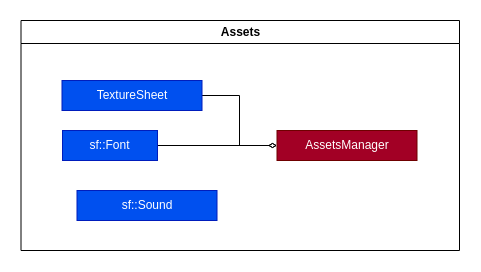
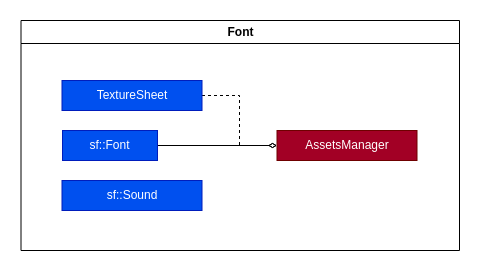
  <mxCell id="0" />
  <mxCell id="1" parent="0" />
- <mxCell id="2" value="Assets" style="swimlane;whiteSpace=wrap;html=1;" vertex="1" parent="1"><mxGeometry x="20.5" y="20" width="438.5" height="230" as="geometry" /></mxCell>
- <mxCell id="3" style="edgeStyle=orthogonalEdgeStyle;rounded=0;orthogonalLoop=1;jettySize=auto;html=1;exitX=1;exitY=0.5;exitDx=0;exitDy=0;entryX=0;entryY=0.5;entryDx=0;entryDy=0;endArrow=diamondThin;endFill=0;" edge="1" parent="2" source="4" target="8"><mxGeometry relative="1" as="geometry"><mxPoint x="260.0" y="125.0" as="targetPoint" /></mxGeometry></mxCell>
+ <mxCell id="2" value="Font" style="swimlane;whiteSpace=wrap;html=1;" vertex="1" parent="1"><mxGeometry x="20.5" y="20" width="438.5" height="230" as="geometry" /></mxCell>
+ <mxCell id="3" style="edgeStyle=orthogonalEdgeStyle;rounded=0;orthogonalLoop=1;jettySize=auto;html=1;exitX=1;exitY=0.5;exitDx=0;exitDy=0;entryX=0;entryY=0.5;entryDx=0;entryDy=0;endArrow=diamondThin;endFill=0;dashed=1;" edge="1" parent="2" source="4" target="8"><mxGeometry relative="1" as="geometry"><mxPoint x="260.0" y="125.0" as="targetPoint" /></mxGeometry></mxCell>
  <mxCell id="4" value="TextureSheet" style="rounded=0;whiteSpace=wrap;html=1;fillColor=#0050ef;fontColor=#ffffff;strokeColor=#001DBC;" vertex="1" parent="2"><mxGeometry x="41" y="60" width="140" height="30" as="geometry" /></mxCell>
  <mxCell id="5" style="edgeStyle=orthogonalEdgeStyle;rounded=0;orthogonalLoop=1;jettySize=auto;html=1;exitX=1;exitY=0.5;exitDx=0;exitDy=0;entryX=0;entryY=0.5;entryDx=0;entryDy=0;endArrow=diamondThin;endFill=0;" edge="1" parent="2" source="6" target="8"><mxGeometry relative="1" as="geometry"><mxPoint x="260.0" y="125.0" as="targetPoint" /></mxGeometry></mxCell>
  <mxCell id="6" value="sf::Font" style="rounded=0;whiteSpace=wrap;html=1;fillColor=#0050ef;fontColor=#ffffff;strokeColor=#001DBC;" vertex="1" parent="2"><mxGeometry x="41.5" y="110" width="95" height="30" as="geometry" /></mxCell>
- <mxCell id="7" value="sf::Sound" style="rounded=0;whiteSpace=wrap;html=1;fillColor=#0050ef;fontColor=#ffffff;strokeColor=#001DBC;" vertex="1" parent="2"><mxGeometry x="56" y="170" width="140" height="30" as="geometry" /></mxCell>
+ <mxCell id="7" value="sf::Sound" style="rounded=0;whiteSpace=wrap;html=1;fillColor=#0050ef;fontColor=#ffffff;strokeColor=#001DBC;" vertex="1" parent="2"><mxGeometry x="41" y="160" width="140" height="30" as="geometry" /></mxCell>
  <mxCell id="8" value="AssetsManager" style="rounded=0;whiteSpace=wrap;html=1;fillColor=#a20025;fontColor=#ffffff;strokeColor=#6F0000;" vertex="1" parent="2"><mxGeometry x="256" y="110" width="140" height="30" as="geometry" /></mxCell>
